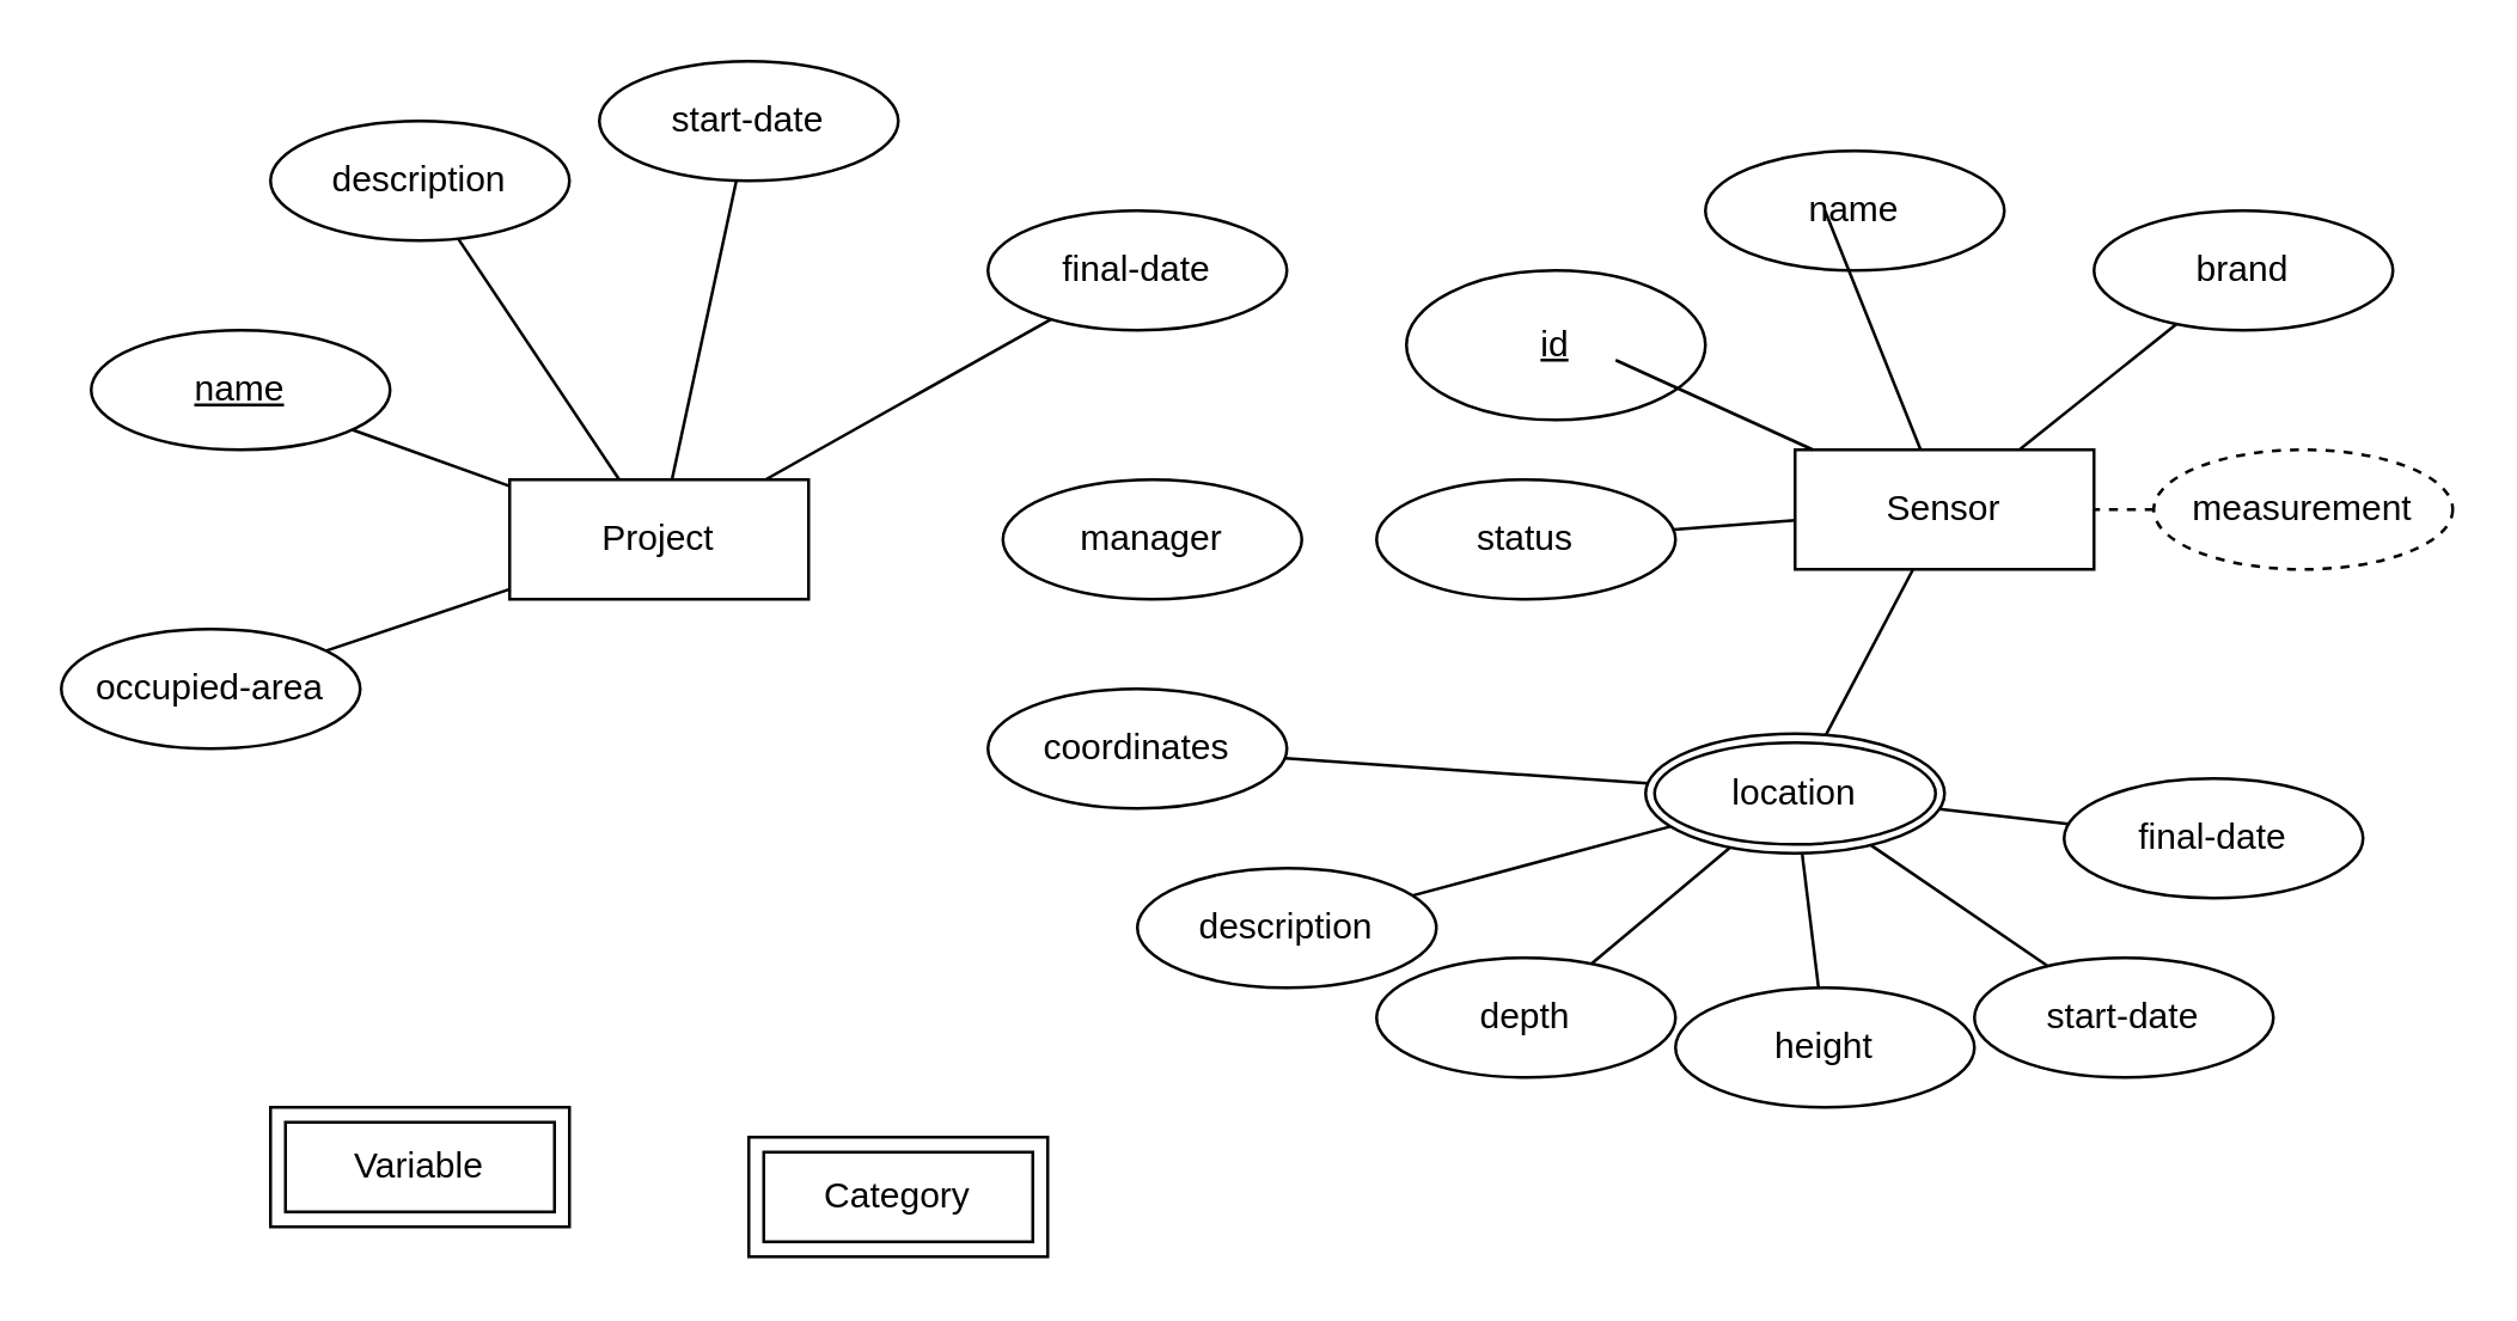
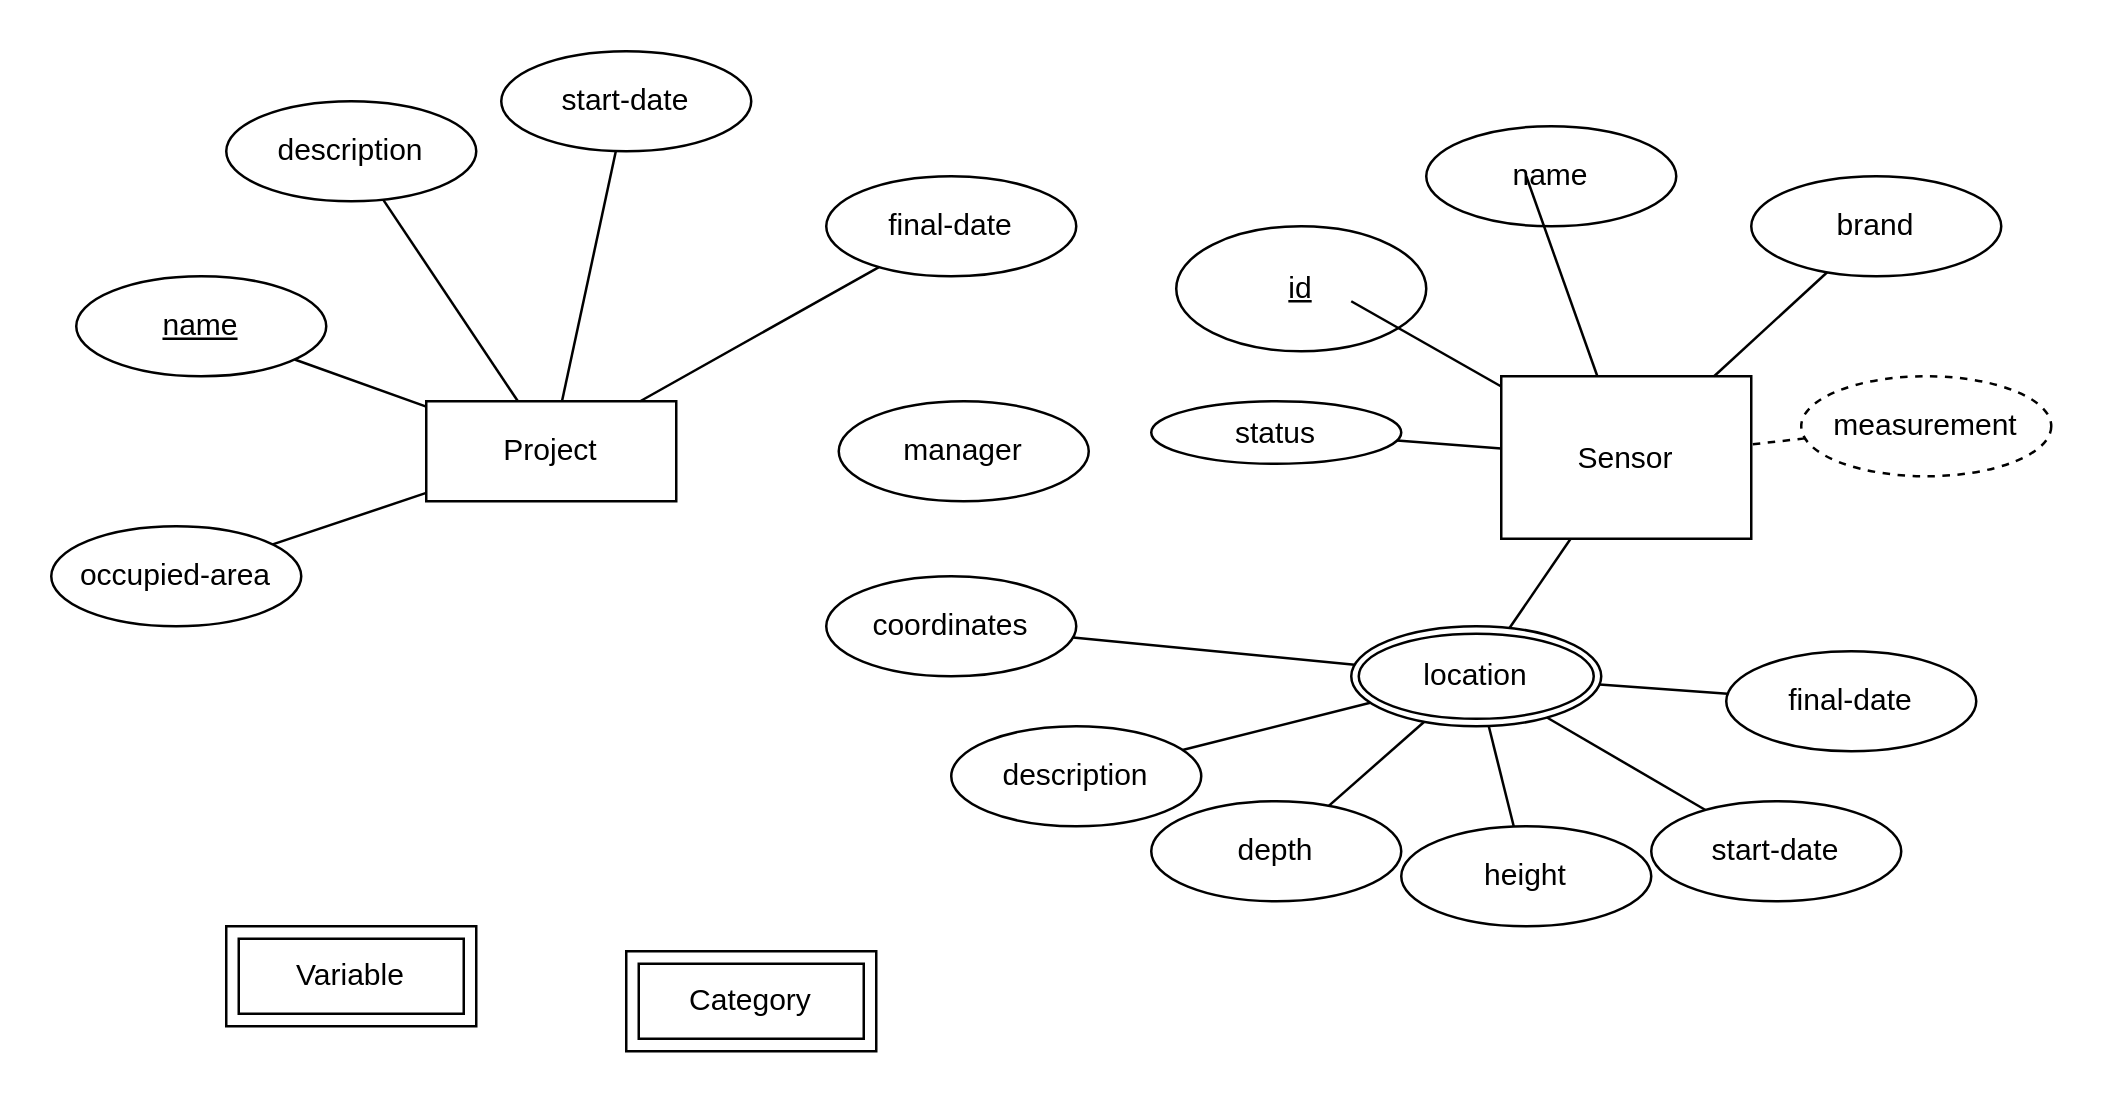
  <mxCell id="0" />
  <mxCell id="1" parent="0" />
  <mxCell id="2" value="Project" style="whiteSpace=wrap;html=1;align=center;" vertex="1" parent="1"><mxGeometry x="170" y="160" width="100" height="40" as="geometry" /></mxCell>
- <mxCell id="3" value="Sensor" style="whiteSpace=wrap;html=1;align=center;" vertex="1" parent="1"><mxGeometry x="600" y="150" width="100" height="40" as="geometry" /></mxCell>
+ <mxCell id="3" value="Sensor" style="whiteSpace=wrap;html=1;align=center;" vertex="1" parent="1"><mxGeometry x="600" y="150" width="100" height="65" as="geometry" /></mxCell>
  <mxCell id="4" value="Variable" style="shape=ext;margin=3;double=1;whiteSpace=wrap;html=1;align=center;" vertex="1" parent="1"><mxGeometry x="90" y="370" width="100" height="40" as="geometry" /></mxCell>
  <mxCell id="5" value="Category" style="shape=ext;margin=3;double=1;whiteSpace=wrap;html=1;align=center;" vertex="1" parent="1"><mxGeometry x="250" y="380" width="100" height="40" as="geometry" /></mxCell>
  <mxCell id="6" value="name" style="ellipse;whiteSpace=wrap;html=1;align=center;fontStyle=4;" vertex="1" parent="1"><mxGeometry x="30" y="110" width="100" height="40" as="geometry" /></mxCell>
  <mxCell id="7" value="description" style="ellipse;whiteSpace=wrap;html=1;align=center;" vertex="1" parent="1"><mxGeometry x="90" y="40" width="100" height="40" as="geometry" /></mxCell>
  <mxCell id="8" value="start-date" style="ellipse;whiteSpace=wrap;html=1;align=center;" vertex="1" parent="1"><mxGeometry x="200" y="20" width="100" height="40" as="geometry" /></mxCell>
  <mxCell id="9" value="final-date" style="ellipse;whiteSpace=wrap;html=1;align=center;" vertex="1" parent="1"><mxGeometry x="330" y="70" width="100" height="40" as="geometry" /></mxCell>
  <mxCell id="10" value="manager" style="ellipse;whiteSpace=wrap;html=1;align=center;" vertex="1" parent="1"><mxGeometry x="335" y="160" width="100" height="40" as="geometry" /></mxCell>
  <mxCell id="11" value="occupied-area" style="ellipse;whiteSpace=wrap;html=1;align=center;" vertex="1" parent="1"><mxGeometry x="20" y="210" width="100" height="40" as="geometry" /></mxCell>
  <mxCell id="12" value="" style="endArrow=none;html=1;rounded=0;" edge="1" parent="1" source="11" target="2"><mxGeometry relative="1" as="geometry"><mxPoint x="350" y="370" as="sourcePoint" /><mxPoint x="510" y="370" as="targetPoint" /></mxGeometry></mxCell>
  <mxCell id="13" value="" style="endArrow=none;html=1;rounded=0;" edge="1" parent="1" source="6" target="2"><mxGeometry relative="1" as="geometry"><mxPoint x="100" y="130" as="sourcePoint" /><mxPoint x="260" y="130" as="targetPoint" /></mxGeometry></mxCell>
  <mxCell id="14" value="" style="endArrow=none;html=1;rounded=0;" edge="1" parent="1" source="7" target="2"><mxGeometry relative="1" as="geometry"><mxPoint x="350" y="370" as="sourcePoint" /><mxPoint x="510" y="370" as="targetPoint" /></mxGeometry></mxCell>
  <mxCell id="15" value="" style="endArrow=none;html=1;rounded=0;" edge="1" parent="1" source="8" target="2"><mxGeometry relative="1" as="geometry"><mxPoint x="350" y="370" as="sourcePoint" /><mxPoint x="510" y="370" as="targetPoint" /></mxGeometry></mxCell>
  <mxCell id="16" value="" style="endArrow=none;html=1;rounded=0;" edge="1" parent="1" source="9" target="2"><mxGeometry relative="1" as="geometry"><mxPoint x="350" y="370" as="sourcePoint" /><mxPoint x="510" y="370" as="targetPoint" /></mxGeometry></mxCell>
  <mxCell id="17" value="id" style="ellipse;whiteSpace=wrap;html=1;align=center;fontStyle=4;" vertex="1" parent="1"><mxGeometry x="470" y="90" width="100" height="50" as="geometry" /></mxCell>
  <mxCell id="18" value="name" style="ellipse;whiteSpace=wrap;html=1;align=center;" vertex="1" parent="1"><mxGeometry x="570" y="50" width="100" height="40" as="geometry" /></mxCell>
  <mxCell id="19" value="brand" style="ellipse;whiteSpace=wrap;html=1;align=center;" vertex="1" parent="1"><mxGeometry x="700" y="70" width="100" height="40" as="geometry" /></mxCell>
- <mxCell id="20" value="status" style="ellipse;whiteSpace=wrap;html=1;align=center;" vertex="1" parent="1"><mxGeometry x="460" y="160" width="100" height="40" as="geometry" /></mxCell>
+ <mxCell id="20" value="status" style="ellipse;whiteSpace=wrap;html=1;align=center;" vertex="1" parent="1"><mxGeometry x="460" y="160" width="100" height="25" as="geometry" /></mxCell>
  <mxCell id="21" value="measurement" style="ellipse;whiteSpace=wrap;html=1;align=center;dashed=1;" vertex="1" parent="1"><mxGeometry x="720" y="150" width="100" height="40" as="geometry" /></mxCell>
  <mxCell id="22" value="" style="endArrow=none;html=1;rounded=0;" edge="1" parent="1" source="20" target="3"><mxGeometry relative="1" as="geometry"><mxPoint x="350" y="370" as="sourcePoint" /><mxPoint x="510" y="370" as="targetPoint" /></mxGeometry></mxCell>
  <mxCell id="23" value="" style="endArrow=none;html=1;rounded=0;" edge="1" parent="1" target="3"><mxGeometry relative="1" as="geometry"><mxPoint x="540" y="120" as="sourcePoint" /><mxPoint x="700" y="120" as="targetPoint" /></mxGeometry></mxCell>
  <mxCell id="24" value="" style="endArrow=none;html=1;rounded=0;" edge="1" parent="1" target="3"><mxGeometry relative="1" as="geometry"><mxPoint x="610" y="70" as="sourcePoint" /><mxPoint x="770" y="70" as="targetPoint" /></mxGeometry></mxCell>
  <mxCell id="25" value="" style="endArrow=none;html=1;rounded=0;" edge="1" parent="1" source="19" target="3"><mxGeometry relative="1" as="geometry"><mxPoint x="750" y="90" as="sourcePoint" /><mxPoint x="910" y="90" as="targetPoint" /></mxGeometry></mxCell>
  <mxCell id="26" value="" style="endArrow=none;html=1;rounded=0;dashed=1;" edge="1" parent="1" source="21" target="3"><mxGeometry relative="1" as="geometry"><mxPoint x="770" y="160" as="sourcePoint" /><mxPoint x="930" y="160" as="targetPoint" /></mxGeometry></mxCell>
- <mxCell id="27" value="location" style="ellipse;shape=doubleEllipse;margin=3;whiteSpace=wrap;html=1;align=center;" vertex="1" parent="1"><mxGeometry x="550" y="245" width="100" height="40" as="geometry" /></mxCell>
+ <mxCell id="27" value="location" style="ellipse;shape=doubleEllipse;margin=3;whiteSpace=wrap;html=1;align=center;" vertex="1" parent="1"><mxGeometry x="540" y="250" width="100" height="40" as="geometry" /></mxCell>
  <mxCell id="28" value="" style="endArrow=none;html=1;rounded=0;" edge="1" parent="1" source="3" target="27"><mxGeometry relative="1" as="geometry"><mxPoint x="470" y="280" as="sourcePoint" /><mxPoint x="630" y="280" as="targetPoint" /></mxGeometry></mxCell>
  <mxCell id="29" value="coordinates" style="ellipse;whiteSpace=wrap;html=1;align=center;" vertex="1" parent="1"><mxGeometry x="330" y="230" width="100" height="40" as="geometry" /></mxCell>
  <mxCell id="30" value="description" style="ellipse;whiteSpace=wrap;html=1;align=center;" vertex="1" parent="1"><mxGeometry x="380" y="290" width="100" height="40" as="geometry" /></mxCell>
  <mxCell id="31" value="height" style="ellipse;whiteSpace=wrap;html=1;align=center;" vertex="1" parent="1"><mxGeometry x="560" y="330" width="100" height="40" as="geometry" /></mxCell>
  <mxCell id="32" value="depth" style="ellipse;whiteSpace=wrap;html=1;align=center;" vertex="1" parent="1"><mxGeometry x="460" y="320" width="100" height="40" as="geometry" /></mxCell>
  <mxCell id="33" value="" style="endArrow=none;html=1;rounded=0;" edge="1" parent="1" source="29" target="27"><mxGeometry relative="1" as="geometry"><mxPoint x="460" y="300" as="sourcePoint" /><mxPoint x="620" y="300" as="targetPoint" /></mxGeometry></mxCell>
  <mxCell id="34" value="" style="endArrow=none;html=1;rounded=0;" edge="1" parent="1" source="30" target="27"><mxGeometry relative="1" as="geometry"><mxPoint x="530" y="340" as="sourcePoint" /><mxPoint x="690" y="340" as="targetPoint" /></mxGeometry></mxCell>
  <mxCell id="35" value="" style="endArrow=none;html=1;rounded=0;" edge="1" parent="1" source="31" target="27"><mxGeometry relative="1" as="geometry"><mxPoint x="650" y="340" as="sourcePoint" /><mxPoint x="810" y="340" as="targetPoint" /></mxGeometry></mxCell>
  <mxCell id="36" value="" style="endArrow=none;html=1;rounded=0;" edge="1" parent="1" source="32" target="27"><mxGeometry relative="1" as="geometry"><mxPoint x="750" y="290" as="sourcePoint" /><mxPoint x="910" y="290" as="targetPoint" /></mxGeometry></mxCell>
  <mxCell id="37" value="start-date" style="ellipse;whiteSpace=wrap;html=1;align=center;" vertex="1" parent="1"><mxGeometry x="660" y="320" width="100" height="40" as="geometry" /></mxCell>
  <mxCell id="38" value="" style="endArrow=none;html=1;rounded=0;" edge="1" parent="1" source="37" target="27"><mxGeometry relative="1" as="geometry"><mxPoint x="740" y="310" as="sourcePoint" /><mxPoint x="900" y="310" as="targetPoint" /></mxGeometry></mxCell>
  <mxCell id="39" value="final-date" style="ellipse;whiteSpace=wrap;html=1;align=center;" vertex="1" parent="1"><mxGeometry x="690" y="260" width="100" height="40" as="geometry" /></mxCell>
  <mxCell id="40" value="" style="endArrow=none;html=1;rounded=0;" edge="1" parent="1" source="39" target="27"><mxGeometry relative="1" as="geometry"><mxPoint x="720" y="280" as="sourcePoint" /><mxPoint x="880" y="280" as="targetPoint" /></mxGeometry></mxCell>
